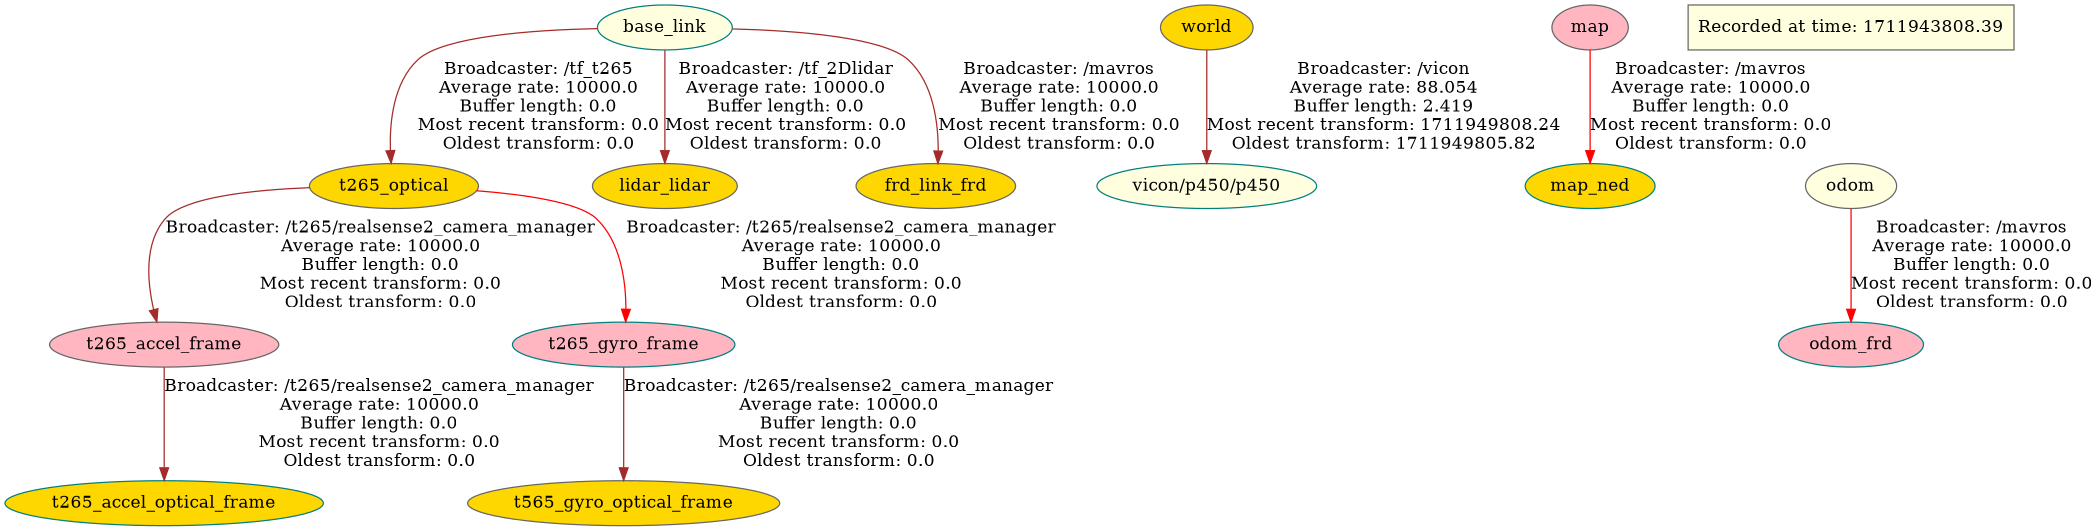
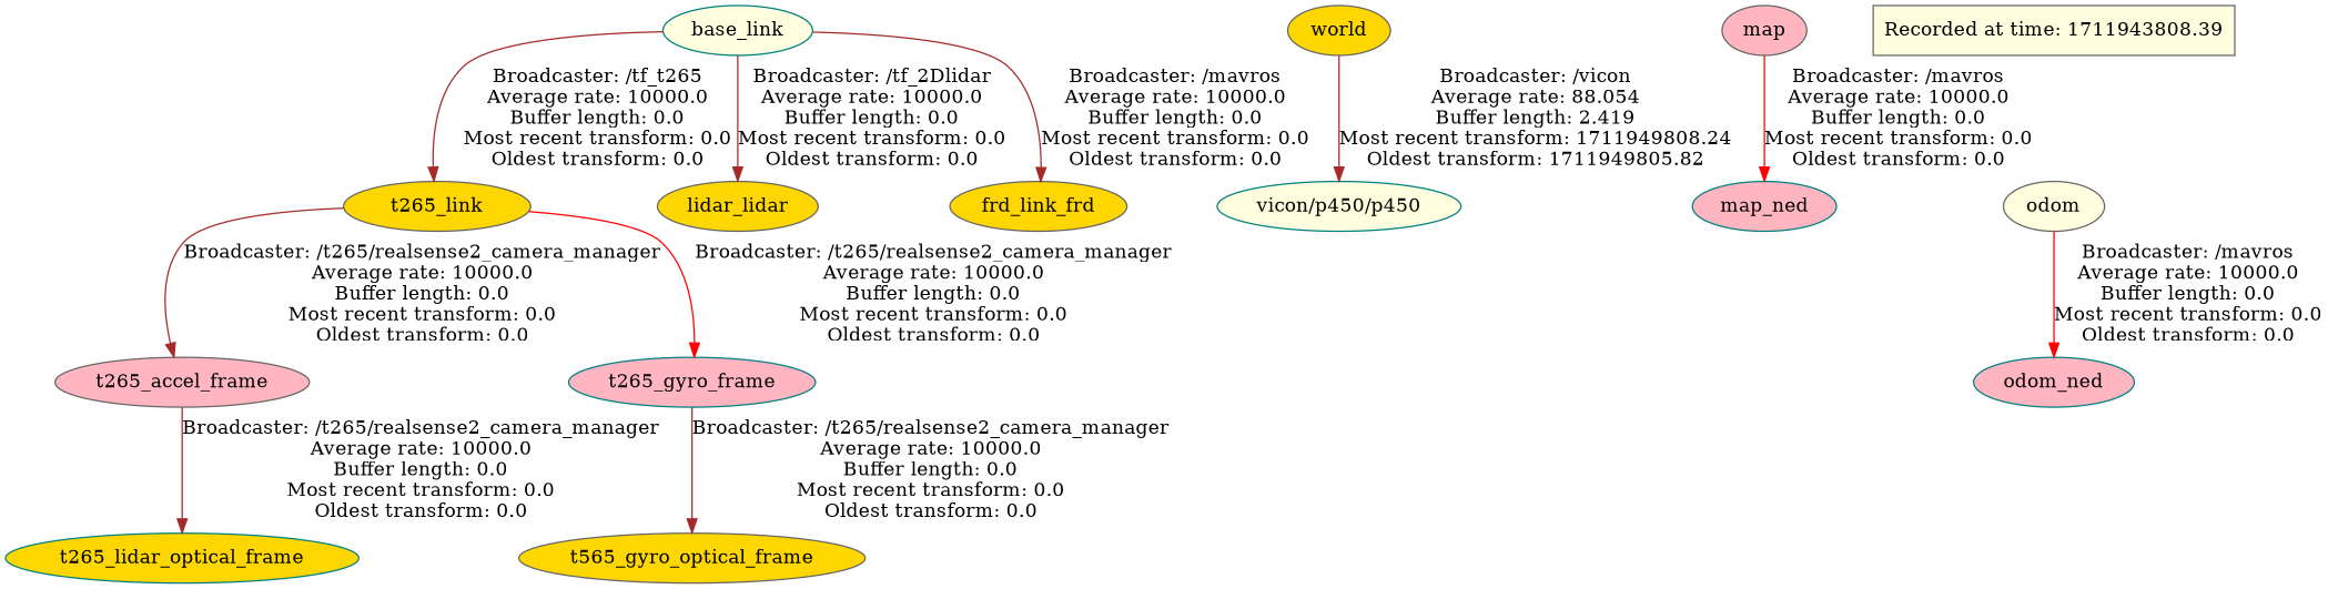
  digraph {
    compound=True
    rank=same
    rankdir=TB
    ranksep=0.2
    node [color=gray40 fillcolor=gold shape=ellipse style=filled]
    edge [color=brown penwidth=1 style=solid]
-   n1 [height=0.5 label=t265_optical width=1.2277]
+   n1 [height=0.5 label=t265_link width=1.2277]
    n2 [fillcolor=lightpink height=0.5 label=t265_accel_frame width=2.0582]
    n3 [color=teal fillcolor=lightpink height=0.5 label=t265_gyro_frame width=2.004]
-   n4 [color=teal height=0.5 label=t265_accel_optical_frame width=2.8525]
+   n4 [color=teal height=0.5 label=t265_lidar_optical_frame width=2.8525]
    n5 [height=0.5 label=t565_gyro_optical_frame width=2.7984]
    n6 [color=teal fillcolor=lightyellow height=0.5 label=base_link width=1.2277]
    n7 [height=0.5 label=lidar_lidar width=1.2457]
    n8 [height=0.5 label=frd_link_frd width=1.6429]
    n9 [height=0.5 label=world width=0.86659]
    n10 [color=teal fillcolor=lightyellow height=0.5 label="vicon/p450/p450" width=1.9498]
    n11 [fillcolor=lightpink height=0.5 label=map width=0.75]
-   n12 [color=teal height=0.5 label=map_ned width=1.2096]
+   n12 [color=teal fillcolor=lightpink height=0.5 label=map_ned width=1.2096]
    n13 [fillcolor=lightyellow height=0.5 label=odom width=0.86659]
-   n14 [color=teal fillcolor=lightpink height=0.5 label=odom_frd width=1.336]
+   n14 [color=teal fillcolor=lightpink height=0.5 label=odom_ned width=1.336]
    n15 [fillcolor=lightyellow height=0.5 label="Recorded at time: 1711943808.39" shape=box width=2.8194]
    n1 -> n2 [label="Broadcaster: /t265/realsense2_camera_manager\nAverage rate: 10000.0\nBuffer length: 0.0\nMost recent transform: 0.0\nOldest transform: 0.0"]
    n1 -> n3 [color=red label="Broadcaster: /t265/realsense2_camera_manager\nAverage rate: 10000.0\nBuffer length: 0.0\nMost recent transform: 0.0\nOldest transform: 0.0"]
    n2 -> n4 [label="Broadcaster: /t265/realsense2_camera_manager\nAverage rate: 10000.0\nBuffer length: 0.0\nMost recent transform: 0.0\nOldest transform: 0.0" style=bold]
    n3 -> n5 [label="Broadcaster: /t265/realsense2_camera_manager\nAverage rate: 10000.0\nBuffer length: 0.0\nMost recent transform: 0.0\nOldest transform: 0.0"]
    n6 -> n1 [label="Broadcaster: /tf_t265\nAverage rate: 10000.0\nBuffer length: 0.0\nMost recent transform: 0.0\nOldest transform: 0.0"]
    n6 -> n7 [label="Broadcaster: /tf_2Dlidar\nAverage rate: 10000.0\nBuffer length: 0.0\nMost recent transform: 0.0\nOldest transform: 0.0" style=bold]
    n6 -> n8 [label="Broadcaster: /mavros\nAverage rate: 10000.0\nBuffer length: 0.0\nMost recent transform: 0.0\nOldest transform: 0.0" style=bold]
    n9 -> n10 [label="Broadcaster: /vicon\nAverage rate: 88.054\nBuffer length: 2.419\nMost recent transform: 1711949808.24\nOldest transform: 1711949805.82"]
    n11 -> n12 [color=red label="Broadcaster: /mavros\nAverage rate: 10000.0\nBuffer length: 0.0\nMost recent transform: 0.0\nOldest transform: 0.0"]
    n13 -> n14 [color=red label="Broadcaster: /mavros\nAverage rate: 10000.0\nBuffer length: 0.0\nMost recent transform: 0.0\nOldest transform: 0.0" style=bold]
    n15 -> n13 [style=invis color=""]
  }
